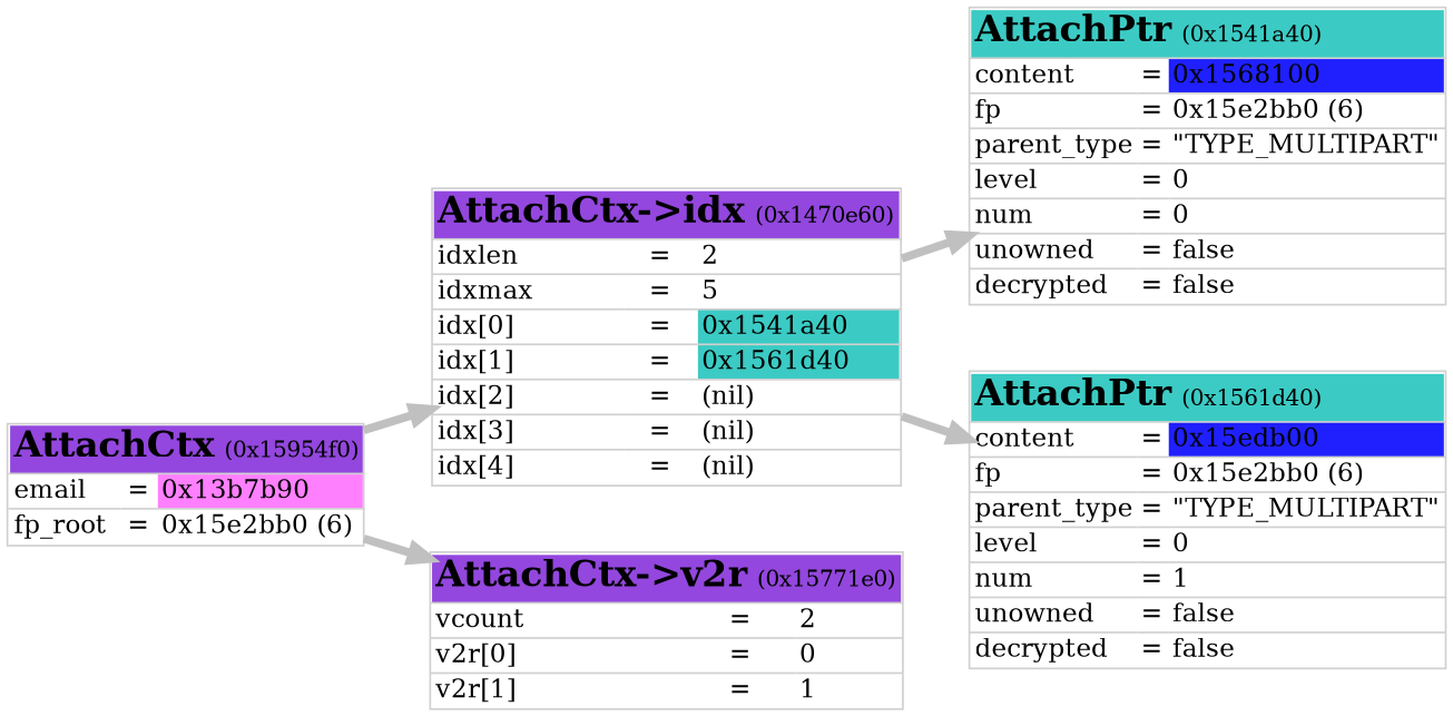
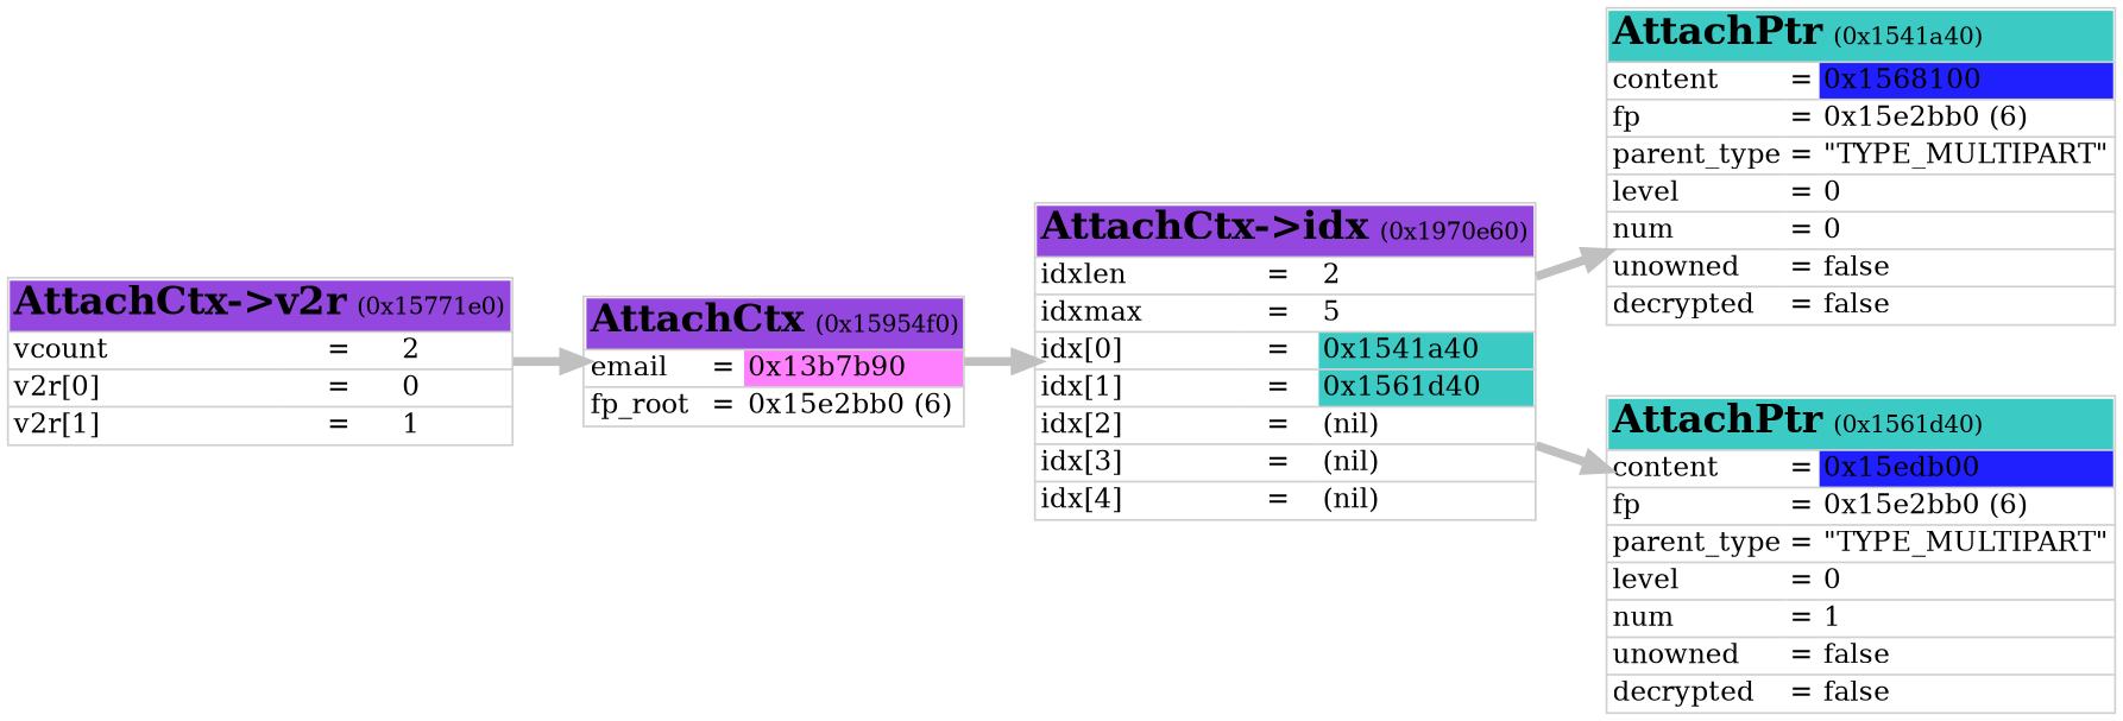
  digraph {
    nodesep=0.5
    rankdir=LR
    ranksep=0.5
    node [shape=plain]
    edge [arrowsize=1.0 color="#c0c0c0" penwidth=4.5]
    n1 [label=<<table cellspacing="0" border="1" rows="*" color="#d0d0d0"> 		<tr> 			<td border="0" align="left" bgcolor="#9347de" port="top" colspan="3"><font color="#000000" point-size="20"><b>AttachCtx</b></font> <font point-size="12">(0x15954f0)</font></td> 		</tr> 		<tr> 			<td border="0" align="left">email</td> 			<td border="0">=</td> 			<td border="0" align="left" bgcolor="#ff80ff">0x13b7b90</td> 		</tr> 		<tr> 			<td border="0" align="left">fp_root</td> 			<td border="0">=</td> 			<td border="0" align="left">0x15e2bb0 (6)</td> 		</tr> 		</table>>]
-   n2 [label=<<table cellspacing="0" border="1" rows="*" color="#d0d0d0"> 		<tr> 			<td border="0" align="left" bgcolor="#9347de" port="top" colspan="3"><font color="#000000" point-size="20"><b>AttachCtx-&gt;idx</b></font> <font point-size="12">(0x1470e60)</font></td> 		</tr> 		<tr> 			<td border="0" align="left">idxlen</td> 			<td border="0">=</td> 			<td border="0" align="left">2</td> 		</tr> 		<tr> 			<td border="0" align="left">idxmax</td> 			<td border="0">=</td> 			<td border="0" align="left">5</td> 		</tr> 		<tr> 			<td border="0" align="left">idx[0]</td> 			<td border="0">=</td> 			<td border="0" align="left" bgcolor="#3bcbc4">0x1541a40</td> 		</tr> 		<tr> 			<td border="0" align="left">idx[1]</td> 			<td border="0">=</td> 			<td border="0" align="left" bgcolor="#3bcbc4">0x1561d40</td> 		</tr> 		<tr> 			<td border="0" align="left">idx[2]</td> 			<td border="0">=</td> 			<td border="0" align="left">(nil)</td> 		</tr> 		<tr> 			<td border="0" align="left">idx[3]</td> 			<td border="0">=</td> 			<td border="0" align="left">(nil)</td> 		</tr> 		<tr> 			<td border="0" align="left">idx[4]</td> 			<td border="0">=</td> 			<td border="0" align="left">(nil)</td> 		</tr> 		</table>>]
+   n2 [label=<<table cellspacing="0" border="1" rows="*" color="#d0d0d0"> 		<tr> 			<td border="0" align="left" bgcolor="#9347de" port="top" colspan="3"><font color="#000000" point-size="20"><b>AttachCtx-&gt;idx</b></font> <font point-size="12">(0x1970e60)</font></td> 		</tr> 		<tr> 			<td border="0" align="left">idxlen</td> 			<td border="0">=</td> 			<td border="0" align="left">2</td> 		</tr> 		<tr> 			<td border="0" align="left">idxmax</td> 			<td border="0">=</td> 			<td border="0" align="left">5</td> 		</tr> 		<tr> 			<td border="0" align="left">idx[0]</td> 			<td border="0">=</td> 			<td border="0" align="left" bgcolor="#3bcbc4">0x1541a40</td> 		</tr> 		<tr> 			<td border="0" align="left">idx[1]</td> 			<td border="0">=</td> 			<td border="0" align="left" bgcolor="#3bcbc4">0x1561d40</td> 		</tr> 		<tr> 			<td border="0" align="left">idx[2]</td> 			<td border="0">=</td> 			<td border="0" align="left">(nil)</td> 		</tr> 		<tr> 			<td border="0" align="left">idx[3]</td> 			<td border="0">=</td> 			<td border="0" align="left">(nil)</td> 		</tr> 		<tr> 			<td border="0" align="left">idx[4]</td> 			<td border="0">=</td> 			<td border="0" align="left">(nil)</td> 		</tr> 		</table>>]
    n3 [label=<<table cellspacing="0" border="1" rows="*" color="#d0d0d0"> 		<tr> 			<td border="0" align="left" bgcolor="#9347de" port="top" colspan="3"><font color="#000000" point-size="20"><b>AttachCtx-&gt;v2r</b></font> <font point-size="12">(0x15771e0)</font></td> 		</tr> 		<tr> 			<td border="0" align="left">vcount</td> 			<td border="0">=</td> 			<td border="0" align="left">2</td> 		</tr> 		<tr> 			<td border="0" align="left">v2r[0]</td> 			<td border="0">=</td> 			<td border="0" align="left">0</td> 		</tr> 		<tr> 			<td border="0" align="left">v2r[1]</td> 			<td border="0">=</td> 			<td border="0" align="left">1</td> 		</tr> 		</table>>]
    n4 [label=<<table cellspacing="0" border="1" rows="*" color="#d0d0d0"> 		<tr> 			<td border="0" align="left" bgcolor="#3bcbc4" port="top" colspan="3"><font color="#000000" point-size="20"><b>AttachPtr</b></font> <font point-size="12">(0x1541a40)</font></td> 		</tr> 		<tr> 			<td border="0" align="left">content</td> 			<td border="0">=</td> 			<td border="0" align="left" bgcolor="#2020ff">0x1568100</td> 		</tr> 		<tr> 			<td border="0" align="left">fp</td> 			<td border="0">=</td> 			<td border="0" align="left">0x15e2bb0 (6)</td> 		</tr> 		<tr> 			<td border="0" align="left">parent_type</td> 			<td border="0">=</td> 			<td border="0" align="left">"TYPE_MULTIPART"</td> 		</tr> 		<tr> 			<td border="0" align="left">level</td> 			<td border="0">=</td> 			<td border="0" align="left">0</td> 		</tr> 		<tr> 			<td border="0" align="left">num</td> 			<td border="0">=</td> 			<td border="0" align="left">0</td> 		</tr> 		<tr> 			<td border="0" align="left">unowned</td> 			<td border="0">=</td> 			<td border="0" align="left">false</td> 		</tr> 		<tr> 			<td border="0" align="left">decrypted</td> 			<td border="0">=</td> 			<td border="0" align="left">false</td> 		</tr> 		</table>>]
    n5 [label=<<table cellspacing="0" border="1" rows="*" color="#d0d0d0"> 		<tr> 			<td border="0" align="left" bgcolor="#3bcbc4" port="top" colspan="3"><font color="#000000" point-size="20"><b>AttachPtr</b></font> <font point-size="12">(0x1561d40)</font></td> 		</tr> 		<tr> 			<td border="0" align="left">content</td> 			<td border="0">=</td> 			<td border="0" align="left" bgcolor="#2020ff">0x15edb00</td> 		</tr> 		<tr> 			<td border="0" align="left">fp</td> 			<td border="0">=</td> 			<td border="0" align="left">0x15e2bb0 (6)</td> 		</tr> 		<tr> 			<td border="0" align="left">parent_type</td> 			<td border="0">=</td> 			<td border="0" align="left">"TYPE_MULTIPART"</td> 		</tr> 		<tr> 			<td border="0" align="left">level</td> 			<td border="0">=</td> 			<td border="0" align="left">0</td> 		</tr> 		<tr> 			<td border="0" align="left">num</td> 			<td border="0">=</td> 			<td border="0" align="left">1</td> 		</tr> 		<tr> 			<td border="0" align="left">unowned</td> 			<td border="0">=</td> 			<td border="0" align="left">false</td> 		</tr> 		<tr> 			<td border="0" align="left">decrypted</td> 			<td border="0">=</td> 			<td border="0" align="left">false</td> 		</tr> 		</table>>]
    n1 -> n2
-   n1 -> n3
+   n3 -> n1
    n2 -> n4
    n2 -> n5
  }
